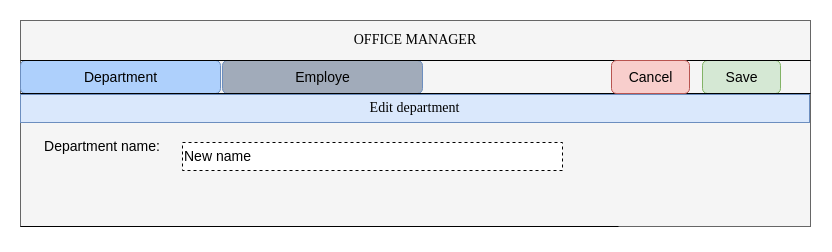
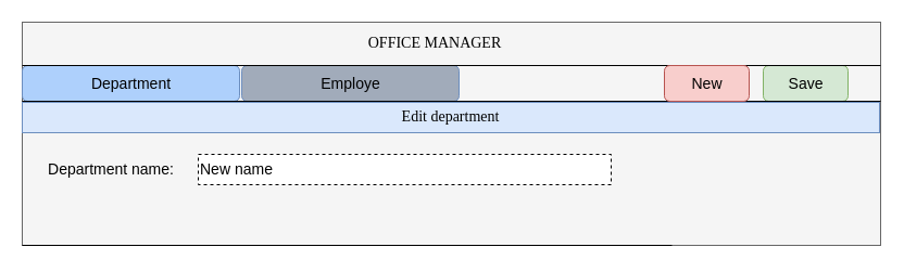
  <mxCell id="0" />
  <mxCell id="1" parent="0" />
  <mxCell id="2" value="" style="rounded=0;whiteSpace=wrap;html=1;movable=0;fillColor=#f5f5f5;strokeColor=#666666;fontColor=#333333;" parent="1" vertex="1"><mxGeometry x="20" y="20" width="790" height="206" as="geometry" /></mxCell>
- <mxCell id="3" value="OFFICE MANAGER" style="text;html=1;strokeColor=none;fillColor=none;align=center;verticalAlign=middle;whiteSpace=wrap;rounded=0;fontSize=14;fontFamily=Verdana;" parent="1" vertex="1"><mxGeometry x="248" y="30" width="334" height="20" as="geometry" /></mxCell>
+ <mxCell id="3" value="OFFICE MANAGER" style="text;html=1;strokeColor=none;fillColor=none;align=center;verticalAlign=middle;whiteSpace=wrap;rounded=0;fontSize=14;fontFamily=Verdana;" parent="1" vertex="1"><mxGeometry x="233" y="30" width="334" height="20" as="geometry" /></mxCell>
  <mxCell id="4" value="Department" style="rounded=1;fillColor=#AED0FC;strokeColor=#6c8ebf;html=1;align=center;verticalAlign=middle;fontStyle=0;fontSize=14;gradientColor=none;shadow=0;comic=0;glass=0;editable=1;absoluteArcSize=0;noLabel=0;portConstraintRotation=0;snapToPoint=0;" parent="1" vertex="1"><mxGeometry x="20" y="60" width="200" height="33" as="geometry" /></mxCell>
  <mxCell id="5" value="Employe" style="rounded=1;fillColor=#A1ABBA;strokeColor=#6c8ebf;html=1;align=center;verticalAlign=middle;fontStyle=0;fontSize=14;" parent="1" vertex="1"><mxGeometry x="222" y="60" width="200" height="33" as="geometry" /></mxCell>
  <mxCell id="6" value="Save" style="rounded=1;fillColor=#d5e8d4;strokeColor=#82b366;html=1;align=center;verticalAlign=middle;fontStyle=0;fontSize=14;" parent="1" vertex="1"><mxGeometry x="702" y="60" width="78" height="33" as="geometry" /></mxCell>
  <mxCell id="7" value="" style="line;strokeWidth=1;fillColor=none;align=left;verticalAlign=middle;spacingTop=-1;spacingLeft=3;spacingRight=3;rotatable=0;labelPosition=right;points=[];portConstraint=eastwest;fontSize=12;" parent="1" vertex="1"><mxGeometry x="20" y="56" width="790" height="8" as="geometry" /></mxCell>
  <mxCell id="8" value="" style="line;strokeWidth=1;fillColor=none;align=left;verticalAlign=middle;spacingTop=-1;spacingLeft=3;spacingRight=3;rotatable=0;labelPosition=right;points=[];portConstraint=eastwest;fontSize=12;" parent="1" vertex="1"><mxGeometry x="20" y="89" width="790" height="8" as="geometry" /></mxCell>
  <mxCell id="9" value="" style="line;strokeWidth=1;fillColor=none;align=left;verticalAlign=middle;spacingTop=-1;spacingLeft=3;spacingRight=3;rotatable=0;labelPosition=right;points=[];portConstraint=eastwest;fontSize=12;shadow=0;glass=0;comic=0;" parent="1" vertex="1"><mxGeometry x="20" y="222" width="598" height="8" as="geometry" /></mxCell>
  <mxCell id="10" value="Edit department" style="text;html=1;strokeColor=#6c8ebf;fillColor=#dae8fc;align=center;verticalAlign=middle;whiteSpace=wrap;rounded=0;fontSize=14;fontFamily=Verdana;" parent="1" vertex="1"><mxGeometry x="20" y="94" width="789" height="28" as="geometry" /></mxCell>
- <mxCell id="11" value="Cancel" style="rounded=1;fillColor=#f8cecc;strokeColor=#b85450;html=1;align=center;verticalAlign=middle;fontStyle=0;fontSize=14;" parent="1" vertex="1"><mxGeometry x="611" y="60" width="78" height="33" as="geometry" /></mxCell>
- <mxCell id="12" value="Department name:" style="text;html=1;strokeColor=none;fillColor=none;align=center;verticalAlign=middle;whiteSpace=wrap;rounded=0;fontSize=14;" parent="1" vertex="1"><mxGeometry x="32" y="136" width="140" height="20" as="geometry" /></mxCell>
+ <mxCell id="11" value="New" style="rounded=1;fillColor=#f8cecc;strokeColor=#b85450;html=1;align=center;verticalAlign=middle;fontStyle=0;fontSize=14;" parent="1" vertex="1"><mxGeometry x="611" y="60" width="78" height="33" as="geometry" /></mxCell>
+ <mxCell id="12" value="Department name:" style="text;html=1;strokeColor=none;fillColor=none;align=center;verticalAlign=middle;whiteSpace=wrap;rounded=0;fontSize=14;" parent="1" vertex="1"><mxGeometry x="32" y="146" width="140" height="20" as="geometry" /></mxCell>
  <mxCell id="13" value="New name" style="rounded=0;whiteSpace=wrap;html=1;fontSize=14;align=left;dashed=1;" parent="1" vertex="1"><mxGeometry x="182" y="142" width="380" height="28" as="geometry" /></mxCell>
